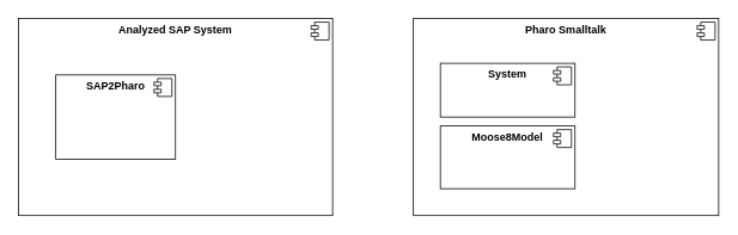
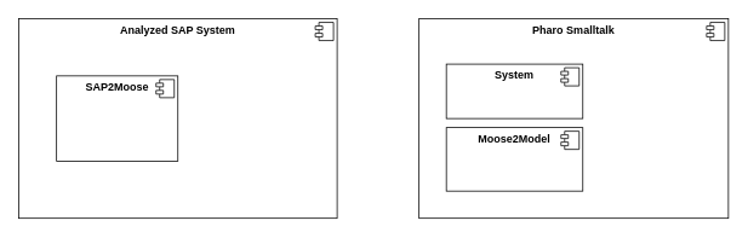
  <mxCell id="0" />
  <mxCell id="1" parent="0" />
  <mxCell id="2" value="&lt;p style=&quot;margin: 0px ; margin-top: 6px ; text-align: center&quot;&gt;&lt;b&gt;Analyzed SAP System&lt;/b&gt;&lt;/p&gt;" style="align=left;overflow=fill;html=1;" vertex="1" parent="1"><mxGeometry x="20" y="20" width="350" height="220" as="geometry" /></mxCell>
  <mxCell id="3" value="" style="shape=component;jettyWidth=8;jettyHeight=4;" vertex="1" parent="2"><mxGeometry x="1" width="20" height="20" relative="1" as="geometry"><mxPoint x="-24" y="4" as="offset" /></mxGeometry></mxCell>
- <mxCell id="4" value="&lt;p style=&quot;margin: 0px ; margin-top: 6px ; text-align: center&quot;&gt;&lt;b&gt;SAP2Pharo&lt;/b&gt;&lt;/p&gt;" style="align=left;overflow=fill;html=1;" vertex="1" parent="2"><mxGeometry x="41.667" y="63" width="133.333" height="94" as="geometry" /></mxCell>
+ <mxCell id="4" value="&lt;p style=&quot;margin: 0px ; margin-top: 6px ; text-align: center&quot;&gt;&lt;b&gt;SAP2Moose&lt;/b&gt;&lt;/p&gt;" style="align=left;overflow=fill;html=1;" vertex="1" parent="2"><mxGeometry x="41.667" y="63" width="133.333" height="94" as="geometry" /></mxCell>
  <mxCell id="5" value="" style="shape=component;jettyWidth=8;jettyHeight=4;" vertex="1" parent="4"><mxGeometry x="1" width="20" height="20" relative="1" as="geometry"><mxPoint x="-24" y="4" as="offset" /></mxGeometry></mxCell>
  <mxCell id="6" value="&lt;p style=&quot;margin: 0px ; margin-top: 6px ; text-align: center&quot;&gt;&lt;b&gt;Pharo Smalltalk&lt;/b&gt;&lt;/p&gt;" style="align=left;overflow=fill;html=1;" vertex="1" parent="1"><mxGeometry x="460" y="20" width="340" height="220" as="geometry" /></mxCell>
  <mxCell id="7" value="" style="shape=component;jettyWidth=8;jettyHeight=4;" vertex="1" parent="6"><mxGeometry x="1" width="20" height="20" relative="1" as="geometry"><mxPoint x="-24" y="4" as="offset" /></mxGeometry></mxCell>
  <mxCell id="8" value="&lt;p style=&quot;margin: 0px ; margin-top: 6px ; text-align: center&quot;&gt;&lt;b&gt;System&lt;/b&gt;&lt;/p&gt;" style="align=left;overflow=fill;html=1;" vertex="1" parent="6"><mxGeometry x="30" y="50" width="150" height="60" as="geometry" /></mxCell>
  <mxCell id="9" value="" style="shape=component;jettyWidth=8;jettyHeight=4;" vertex="1" parent="8"><mxGeometry x="1" width="20" height="20" relative="1" as="geometry"><mxPoint x="-24" y="4" as="offset" /></mxGeometry></mxCell>
- <mxCell id="10" value="&lt;p style=&quot;margin: 0px ; margin-top: 6px ; text-align: center&quot;&gt;&lt;b&gt;Moose8Model&lt;/b&gt;&lt;/p&gt;" style="align=left;overflow=fill;html=1;" vertex="1" parent="6"><mxGeometry x="30" y="120" width="150" height="70" as="geometry" /></mxCell>
+ <mxCell id="10" value="&lt;p style=&quot;margin: 0px ; margin-top: 6px ; text-align: center&quot;&gt;&lt;b&gt;Moose2Model&lt;/b&gt;&lt;/p&gt;" style="align=left;overflow=fill;html=1;" vertex="1" parent="6"><mxGeometry x="30" y="120" width="150" height="70" as="geometry" /></mxCell>
  <mxCell id="11" value="" style="shape=component;jettyWidth=8;jettyHeight=4;" vertex="1" parent="10"><mxGeometry x="1" width="20" height="20" relative="1" as="geometry"><mxPoint x="-24" y="4" as="offset" /></mxGeometry></mxCell>
